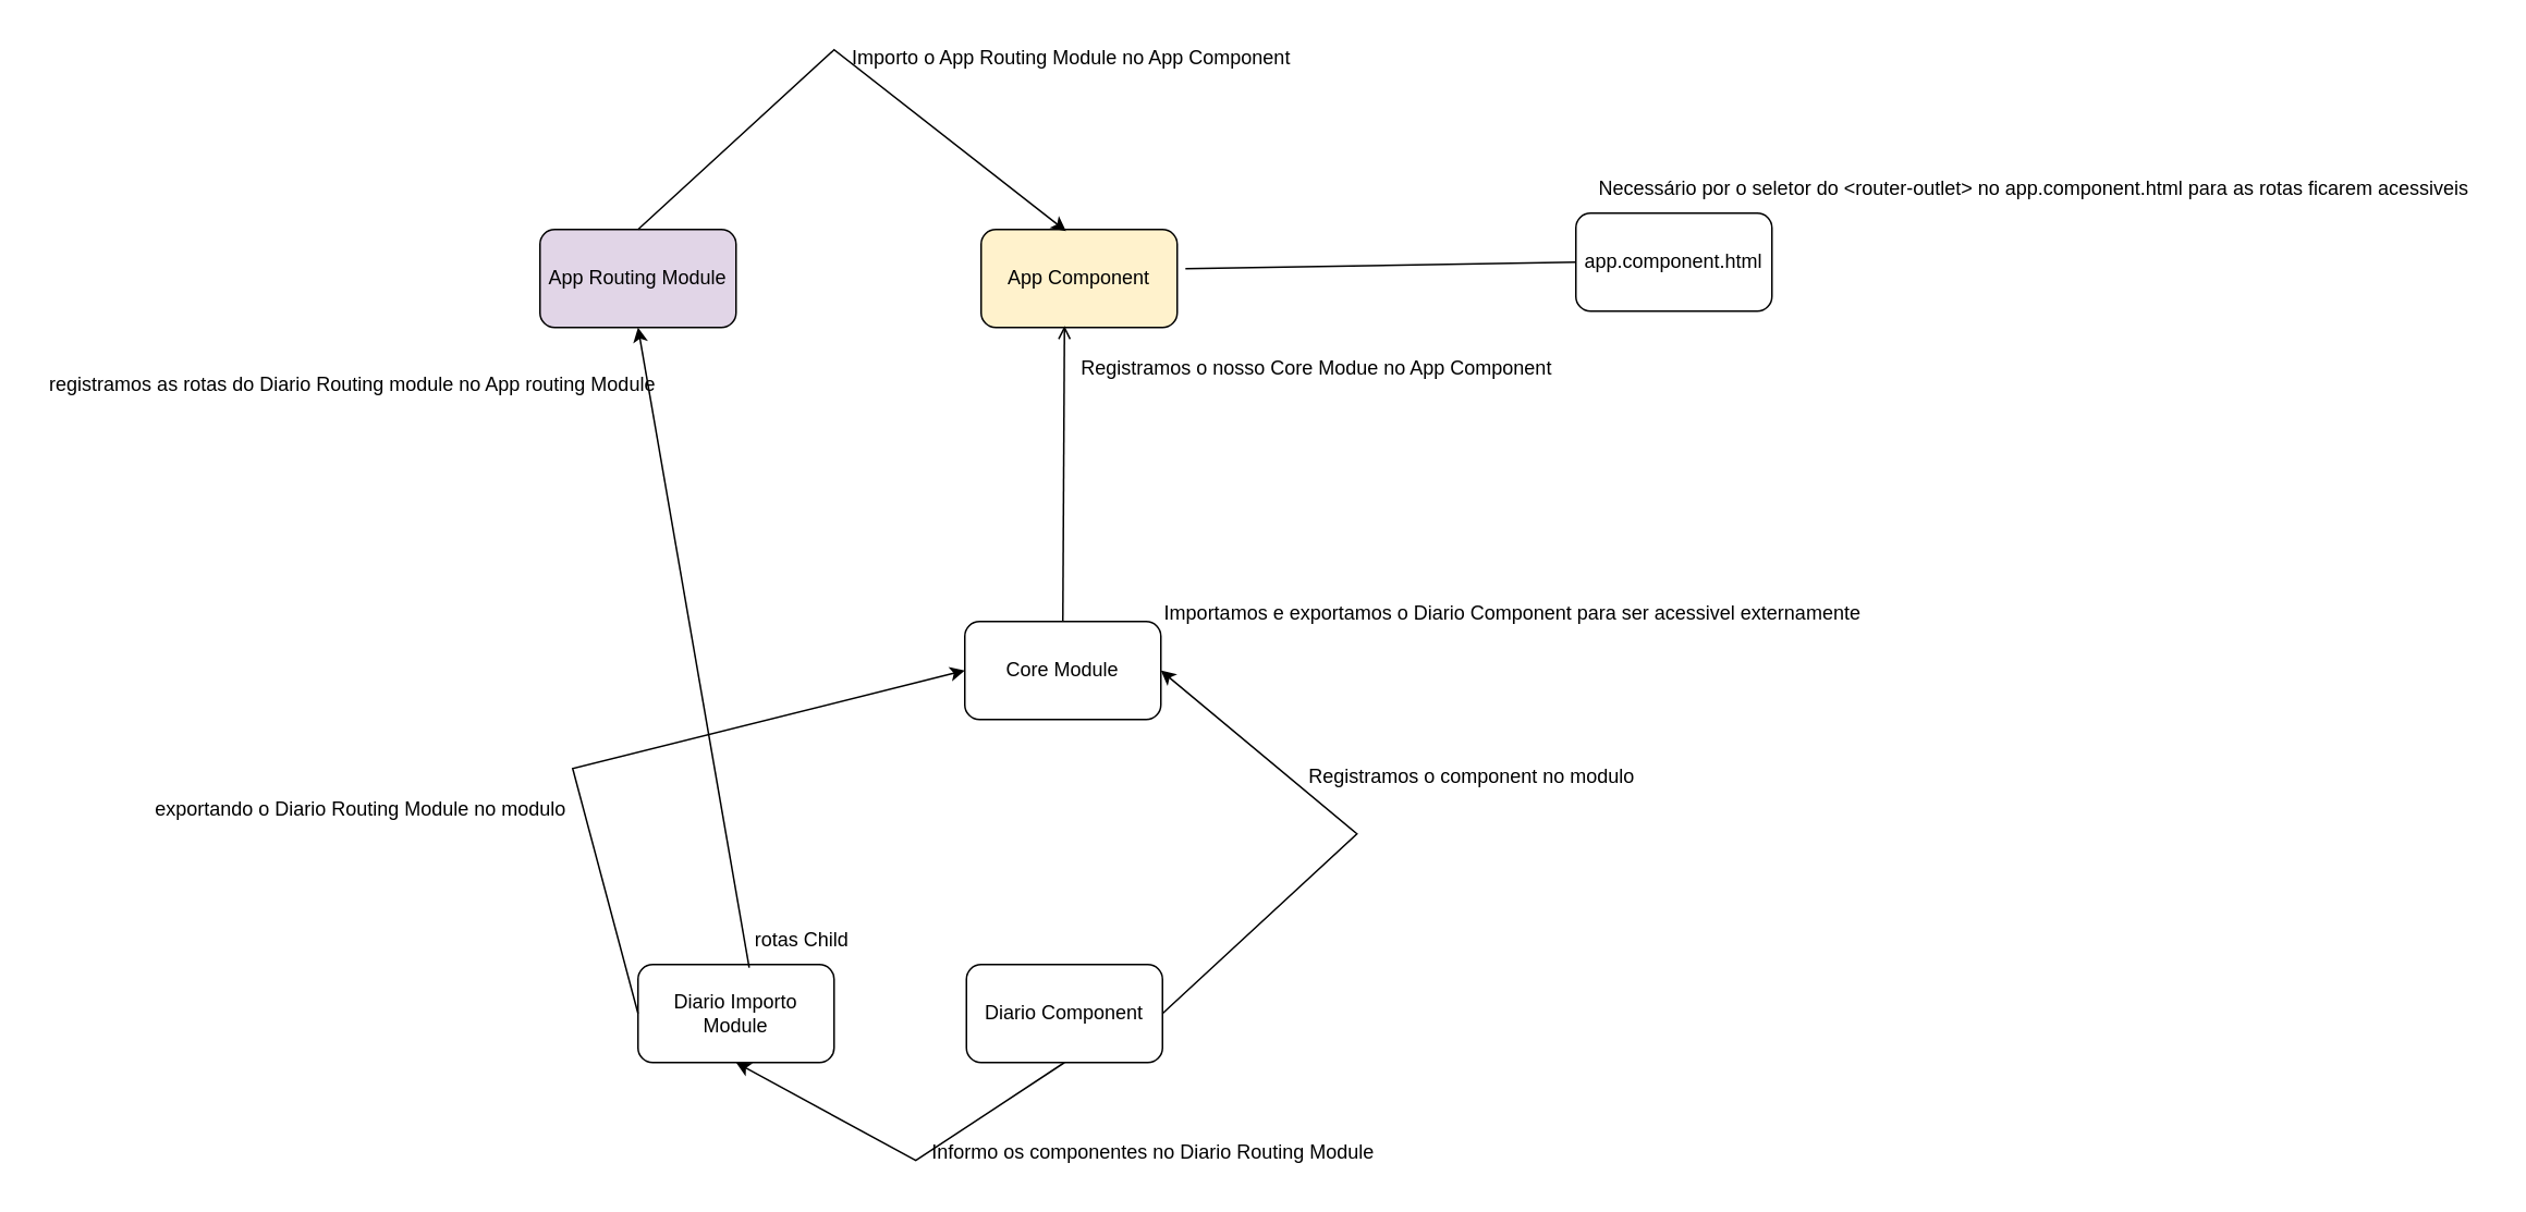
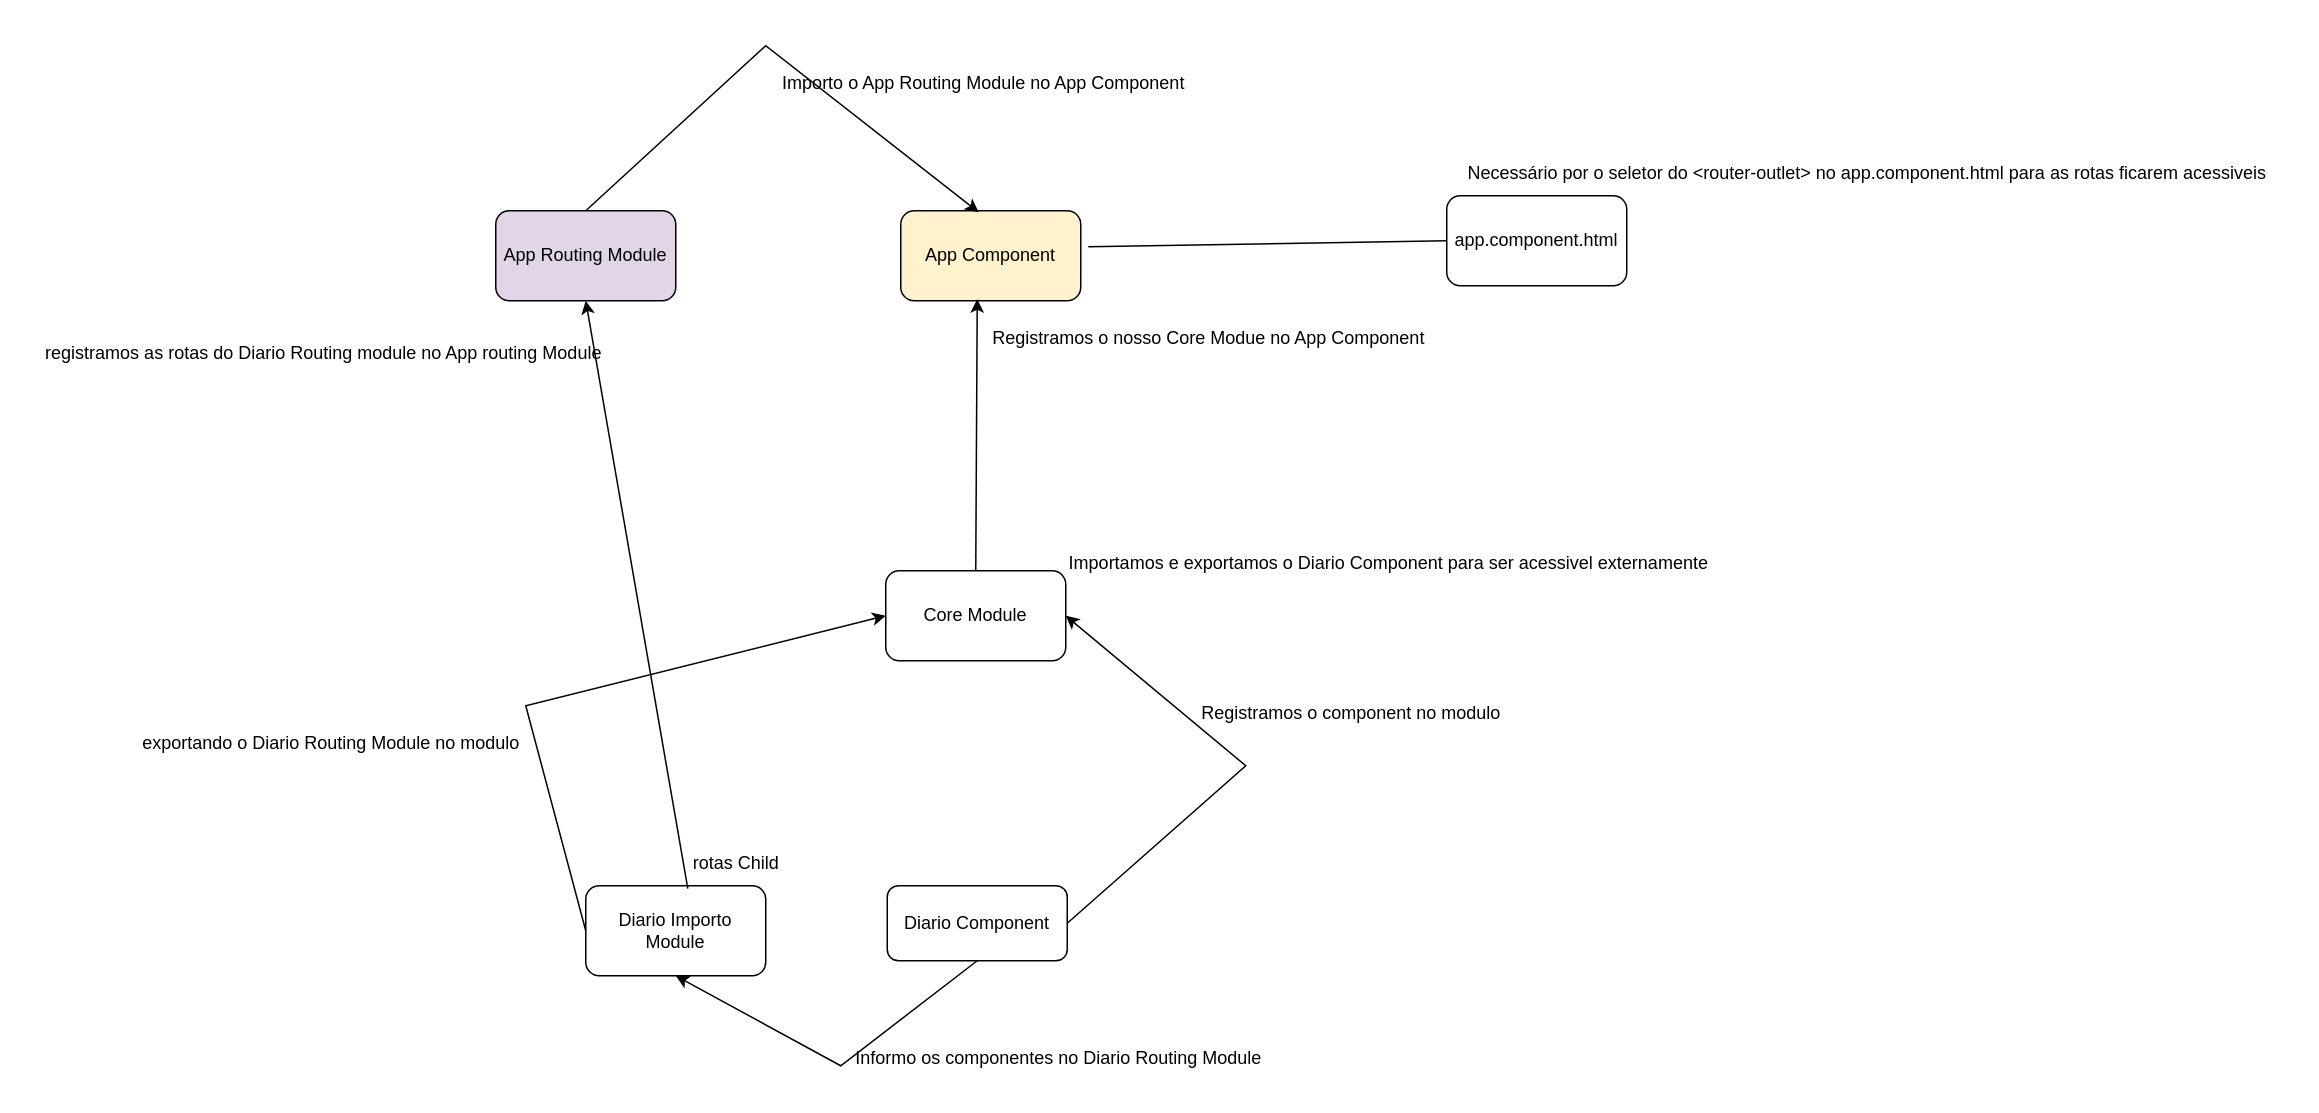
  <mxCell id="0" />
  <mxCell id="1" parent="0" />
  <mxCell id="2" value="App Routing Module" style="rounded=1;whiteSpace=wrap;html=1;fillColor=#e1d5e7;" vertex="1" parent="1"><mxGeometry x="330" y="140" width="120" height="60" as="geometry" /></mxCell>
  <mxCell id="3" value="Core Module" style="rounded=1;whiteSpace=wrap;html=1;" vertex="1" parent="1"><mxGeometry x="590" y="380" width="120" height="60" as="geometry" /></mxCell>
- <mxCell id="4" value="Diario Component" style="rounded=1;whiteSpace=wrap;html=1;" vertex="1" parent="1"><mxGeometry x="591" y="590" width="120" height="60" as="geometry" /></mxCell>
+ <mxCell id="4" value="Diario Component" style="rounded=1;whiteSpace=wrap;html=1;" vertex="1" parent="1"><mxGeometry x="591" y="590" width="120" height="50" as="geometry" /></mxCell>
  <mxCell id="5" value="" style="endArrow=classic;html=1;rounded=0;exitX=1;exitY=0.5;exitDx=0;exitDy=0;entryX=1;entryY=0.5;entryDx=0;entryDy=0;" edge="1" parent="1" source="4" target="3"><mxGeometry width="50" height="50" relative="1" as="geometry"><mxPoint x="940" y="520" as="sourcePoint" /><mxPoint x="990" y="470" as="targetPoint" /><Array as="points"><mxPoint x="830" y="510" /></Array></mxGeometry></mxCell>
  <mxCell id="6" value="Registramos o component no modulo" style="text;html=1;align=center;verticalAlign=middle;resizable=0;points=[];autosize=1;strokeColor=none;fillColor=none;" vertex="1" parent="1"><mxGeometry x="790" y="460" width="220" height="30" as="geometry" /></mxCell>
  <mxCell id="7" value="Diario Importo Module" style="rounded=1;whiteSpace=wrap;html=1;" vertex="1" parent="1"><mxGeometry x="390" y="590" width="120" height="60" as="geometry" /></mxCell>
  <mxCell id="8" value="" style="endArrow=classic;html=1;rounded=0;exitX=0;exitY=0.5;exitDx=0;exitDy=0;entryX=0;entryY=0.5;entryDx=0;entryDy=0;" edge="1" parent="1" source="7" target="3"><mxGeometry width="50" height="50" relative="1" as="geometry"><mxPoint x="940" y="520" as="sourcePoint" /><mxPoint x="990" y="470" as="targetPoint" /><Array as="points"><mxPoint x="350" y="470" /></Array></mxGeometry></mxCell>
  <mxCell id="9" value="exportando o Diario Routing Module no modulo" style="text;html=1;align=center;verticalAlign=middle;resizable=0;points=[];autosize=1;strokeColor=none;fillColor=none;" vertex="1" parent="1"><mxGeometry x="80" y="480" width="280" height="30" as="geometry" /></mxCell>
  <mxCell id="10" value="App Component" style="rounded=1;whiteSpace=wrap;html=1;fillColor=#fff2cc;" vertex="1" parent="1"><mxGeometry x="600" y="140" width="120" height="60" as="geometry" /></mxCell>
  <mxCell id="11" value="Importamos e exportamos o Diario Component para ser acessivel externamente" style="text;html=1;align=center;verticalAlign=middle;resizable=0;points=[];autosize=1;strokeColor=none;fillColor=none;" vertex="1" parent="1"><mxGeometry x="700" y="360" width="450" height="30" as="geometry" /></mxCell>
- <mxCell id="12" value="" style="endArrow=open;html=1;rounded=0;exitX=0.5;exitY=0;exitDx=0;exitDy=0;entryX=0.425;entryY=0.983;entryDx=0;entryDy=0;entryPerimeter=0;" edge="1" parent="1" source="3" target="10"><mxGeometry width="50" height="50" relative="1" as="geometry"><mxPoint x="760" y="460" as="sourcePoint" /><mxPoint x="810" y="410" as="targetPoint" /></mxGeometry></mxCell>
+ <mxCell id="12" value="" style="endArrow=classic;html=1;rounded=0;exitX=0.5;exitY=0;exitDx=0;exitDy=0;entryX=0.425;entryY=0.983;entryDx=0;entryDy=0;entryPerimeter=0;" edge="1" parent="1" source="3" target="10"><mxGeometry width="50" height="50" relative="1" as="geometry"><mxPoint x="760" y="460" as="sourcePoint" /><mxPoint x="810" y="410" as="targetPoint" /></mxGeometry></mxCell>
  <mxCell id="13" value="Registramos o nosso Core Modue no App Component" style="text;html=1;align=center;verticalAlign=middle;resizable=0;points=[];autosize=1;strokeColor=none;fillColor=none;" vertex="1" parent="1"><mxGeometry x="650" y="210" width="310" height="30" as="geometry" /></mxCell>
  <mxCell id="14" value="" style="endArrow=classic;html=1;rounded=0;exitX=0.567;exitY=0.033;exitDx=0;exitDy=0;exitPerimeter=0;entryX=0.5;entryY=1;entryDx=0;entryDy=0;" edge="1" parent="1" source="7" target="2"><mxGeometry width="50" height="50" relative="1" as="geometry"><mxPoint x="760" y="460" as="sourcePoint" /><mxPoint x="810" y="410" as="targetPoint" /></mxGeometry></mxCell>
  <mxCell id="15" value="rotas Child" style="text;html=1;align=center;verticalAlign=middle;resizable=0;points=[];autosize=1;strokeColor=none;fillColor=none;" vertex="1" parent="1"><mxGeometry x="450" y="560" width="80" height="30" as="geometry" /></mxCell>
  <mxCell id="16" value="registramos as rotas do Diario Routing module no App routing Module" style="text;html=1;align=center;verticalAlign=middle;resizable=0;points=[];autosize=1;strokeColor=none;fillColor=none;" vertex="1" parent="1"><mxGeometry x="20" y="220" width="390" height="30" as="geometry" /></mxCell>
  <mxCell id="17" value="" style="endArrow=classic;html=1;rounded=0;exitX=0.5;exitY=1;exitDx=0;exitDy=0;entryX=0.5;entryY=1;entryDx=0;entryDy=0;" edge="1" parent="1" source="4" target="7"><mxGeometry width="50" height="50" relative="1" as="geometry"><mxPoint x="510" y="460" as="sourcePoint" /><mxPoint x="470" y="690" as="targetPoint" /><Array as="points"><mxPoint x="560" y="710" /></Array></mxGeometry></mxCell>
  <mxCell id="18" value="Informo os componentes no Diario Routing Module" style="text;html=1;align=center;verticalAlign=middle;resizable=0;points=[];autosize=1;strokeColor=none;fillColor=none;" vertex="1" parent="1"><mxGeometry x="560" y="690" width="290" height="30" as="geometry" /></mxCell>
  <mxCell id="19" value="" style="endArrow=classic;html=1;rounded=0;exitX=0.5;exitY=0;exitDx=0;exitDy=0;entryX=0.433;entryY=0.017;entryDx=0;entryDy=0;entryPerimeter=0;" edge="1" parent="1" source="2" target="10"><mxGeometry width="50" height="50" relative="1" as="geometry"><mxPoint x="451" y="60" as="sourcePoint" /><mxPoint x="591" y="330" as="targetPoint" /><Array as="points"><mxPoint x="510" y="30" /></Array></mxGeometry></mxCell>
- <mxCell id="20" value="Importo o App Routing Module no App Component" style="text;html=1;align=center;verticalAlign=middle;resizable=0;points=[];autosize=1;strokeColor=none;fillColor=none;" vertex="1" parent="1"><mxGeometry x="510" y="20" width="290" height="30" as="geometry" /></mxCell>
+ <mxCell id="20" value="Importo o App Routing Module no App Component" style="text;html=1;align=center;verticalAlign=middle;resizable=0;points=[];autosize=1;strokeColor=none;fillColor=none;" vertex="1" parent="1"><mxGeometry x="510" y="40" width="290" height="30" as="geometry" /></mxCell>
  <mxCell id="21" value="app.component.html" style="rounded=1;whiteSpace=wrap;html=1;" vertex="1" parent="1"><mxGeometry x="964" y="130" width="120" height="60" as="geometry" /></mxCell>
  <mxCell id="22" value="" style="endArrow=none;html=1;rounded=0;entryX=0;entryY=0.5;entryDx=0;entryDy=0;exitX=1.042;exitY=0.4;exitDx=0;exitDy=0;exitPerimeter=0;" edge="1" parent="1" source="10" target="21"><mxGeometry width="50" height="50" relative="1" as="geometry"><mxPoint x="510" y="340" as="sourcePoint" /><mxPoint x="560" y="290" as="targetPoint" /></mxGeometry></mxCell>
  <mxCell id="23" value="Necessário por o seletor do &amp;lt;router-outlet&amp;gt; no app.component.html para as rotas ficarem acessiveis" style="text;html=1;align=center;verticalAlign=middle;resizable=0;points=[];autosize=1;strokeColor=none;fillColor=none;" vertex="1" parent="1"><mxGeometry x="964" y="100" width="560" height="30" as="geometry" /></mxCell>
